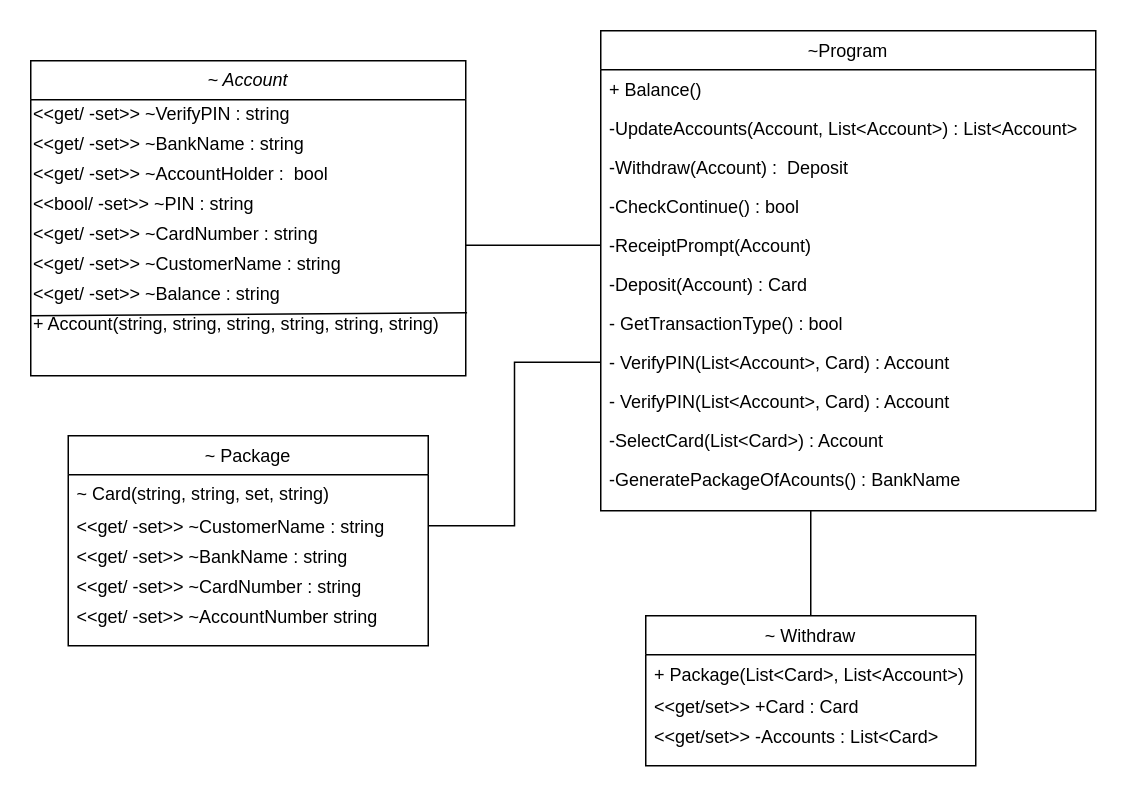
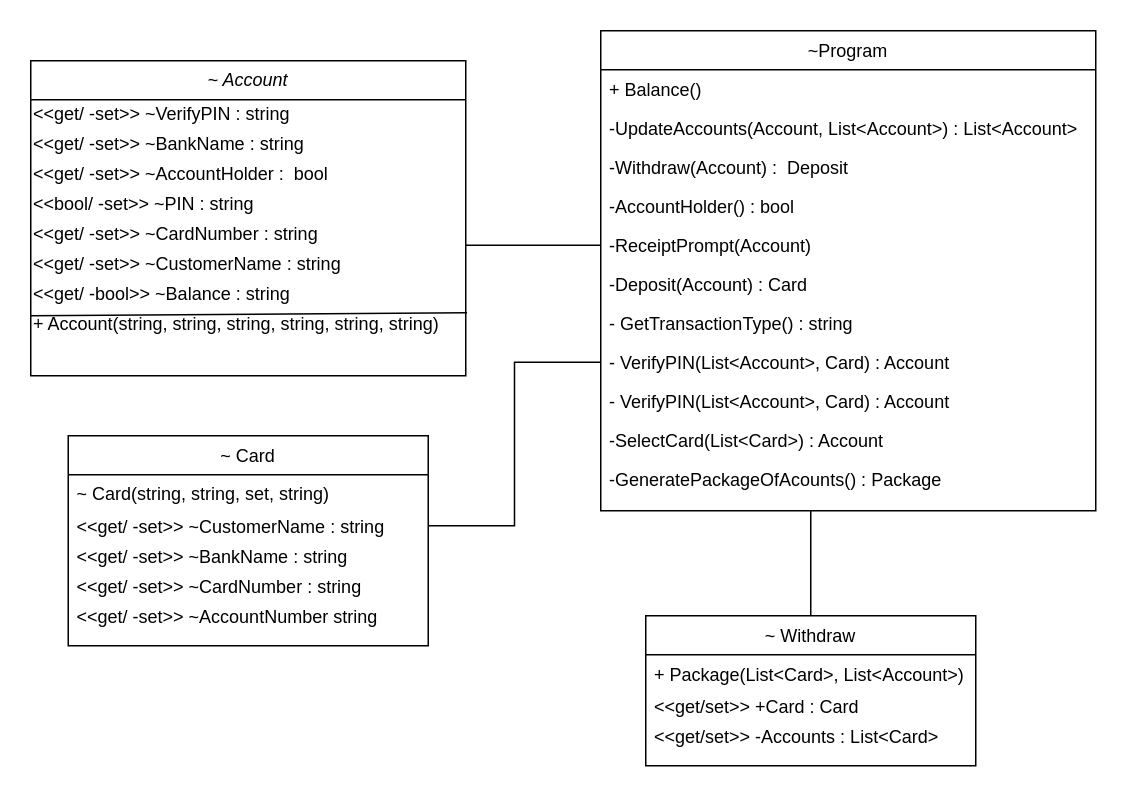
  <mxCell id="0" />
  <mxCell id="1" parent="0" />
  <mxCell id="2" value="~ Account" style="swimlane;fontStyle=2;align=center;verticalAlign=middle;childLayout=stackLayout;horizontal=1;startSize=26;horizontalStack=0;resizeParent=1;resizeLast=0;collapsible=1;marginBottom=0;rounded=0;shadow=0;strokeWidth=1;whiteSpace=wrap;" parent="1" vertex="1"><mxGeometry x="20" y="40" width="290" height="210" as="geometry"><mxRectangle x="230" y="140" width="160" height="26" as="alternateBounds" /></mxGeometry></mxCell>
  <mxCell id="3" value="&amp;lt;&amp;lt;get/ -set&amp;gt;&amp;gt; ~VerifyPIN : string" style="text;html=1;align=left;verticalAlign=middle;resizable=0;points=[];autosize=1;strokeColor=none;" vertex="1" parent="2"><mxGeometry y="26" width="290" height="20" as="geometry" /></mxCell>
  <mxCell id="4" value="&amp;lt;&amp;lt;get/ -set&amp;gt;&amp;gt; ~BankName : string" style="text;html=1;align=left;verticalAlign=middle;resizable=0;points=[];autosize=1;strokeColor=none;" vertex="1" parent="2"><mxGeometry y="46" width="290" height="20" as="geometry" /></mxCell>
  <mxCell id="5" value="&amp;lt;&amp;lt;get/ -set&amp;gt;&amp;gt; ~AccountHolder :&amp;nbsp; bool" style="text;html=1;align=left;verticalAlign=middle;resizable=0;points=[];autosize=1;strokeColor=none;" vertex="1" parent="2"><mxGeometry y="66" width="290" height="20" as="geometry" /></mxCell>
  <mxCell id="6" value="&amp;lt;&amp;lt;bool/ -set&amp;gt;&amp;gt; ~PIN : string" style="text;html=1;align=left;verticalAlign=middle;resizable=0;points=[];autosize=1;strokeColor=none;" vertex="1" parent="2"><mxGeometry y="86" width="290" height="20" as="geometry" /></mxCell>
  <mxCell id="7" value="&amp;lt;&amp;lt;get/ -set&amp;gt;&amp;gt; ~CardNumber : string" style="text;html=1;align=left;verticalAlign=middle;resizable=0;points=[];autosize=1;strokeColor=none;" vertex="1" parent="2"><mxGeometry y="106" width="290" height="20" as="geometry" /></mxCell>
  <mxCell id="8" value="&amp;lt;&amp;lt;get/ -set&amp;gt;&amp;gt; ~CustomerName : string" style="text;html=1;align=left;verticalAlign=middle;resizable=0;points=[];autosize=1;strokeColor=none;" vertex="1" parent="2"><mxGeometry y="126" width="290" height="20" as="geometry" /></mxCell>
- <mxCell id="9" value="&amp;lt;&amp;lt;get/ -set&amp;gt;&amp;gt; ~Balance : string" style="text;html=1;align=left;verticalAlign=middle;resizable=0;points=[];autosize=1;strokeColor=none;" vertex="1" parent="2"><mxGeometry y="146" width="290" height="20" as="geometry" /></mxCell>
+ <mxCell id="9" value="&amp;lt;&amp;lt;get/ -bool&amp;gt;&amp;gt; ~Balance : string" style="text;html=1;align=left;verticalAlign=middle;resizable=0;points=[];autosize=1;strokeColor=none;" vertex="1" parent="2"><mxGeometry y="146" width="290" height="20" as="geometry" /></mxCell>
  <mxCell id="10" value="" style="endArrow=none;html=1;strokeColor=#000000;entryX=1.003;entryY=1.1;entryDx=0;entryDy=0;entryPerimeter=0;" edge="1" parent="2" target="9"><mxGeometry width="50" height="50" relative="1" as="geometry"><mxPoint y="170" as="sourcePoint" /><mxPoint x="150" y="146" as="targetPoint" /></mxGeometry></mxCell>
  <mxCell id="11" value="+ Account(string, string, string, string, string, string)" style="text;html=1;align=left;verticalAlign=middle;resizable=0;points=[];autosize=1;strokeColor=none;" vertex="1" parent="2"><mxGeometry y="166" width="290" height="20" as="geometry" /></mxCell>
- <mxCell id="12" value="~ Package" style="swimlane;fontStyle=0;align=center;verticalAlign=top;childLayout=stackLayout;horizontal=1;startSize=26;horizontalStack=0;resizeParent=1;resizeLast=0;collapsible=1;marginBottom=0;rounded=0;shadow=0;strokeWidth=1;" parent="1" vertex="1"><mxGeometry x="45" y="290" width="240" height="140" as="geometry"><mxRectangle x="130" y="380" width="160" height="26" as="alternateBounds" /></mxGeometry></mxCell>
+ <mxCell id="12" value="~ Card" style="swimlane;fontStyle=0;align=center;verticalAlign=top;childLayout=stackLayout;horizontal=1;startSize=26;horizontalStack=0;resizeParent=1;resizeLast=0;collapsible=1;marginBottom=0;rounded=0;shadow=0;strokeWidth=1;" parent="1" vertex="1"><mxGeometry x="45" y="290" width="240" height="140" as="geometry"><mxRectangle x="130" y="380" width="160" height="26" as="alternateBounds" /></mxGeometry></mxCell>
  <mxCell id="13" value="~ Card(string, string, set, string)" style="text;align=left;verticalAlign=middle;spacingLeft=4;spacingRight=4;overflow=hidden;rotatable=0;points=[[0,0.5],[1,0.5]];portConstraint=eastwest;" parent="12" vertex="1"><mxGeometry y="26" width="240" height="24" as="geometry" /></mxCell>
  <mxCell id="14" value="&lt;&lt;get/ -set&gt;&gt; ~CustomerName : string" style="text;align=left;verticalAlign=middle;spacingLeft=4;spacingRight=4;overflow=hidden;rotatable=0;points=[[0,0.5],[1,0.5]];portConstraint=eastwest;rounded=0;shadow=0;html=0;" parent="12" vertex="1"><mxGeometry y="50" width="240" height="20" as="geometry" /></mxCell>
  <mxCell id="15" value="&lt;&lt;get/ -set&gt;&gt; ~BankName : string" style="text;align=left;verticalAlign=middle;spacingLeft=4;spacingRight=4;overflow=hidden;rotatable=0;points=[[0,0.5],[1,0.5]];portConstraint=eastwest;rounded=0;shadow=0;html=0;" vertex="1" parent="12"><mxGeometry y="70" width="240" height="20" as="geometry" /></mxCell>
  <mxCell id="16" value="&lt;&lt;get/ -set&gt;&gt; ~CardNumber : string" style="text;align=left;verticalAlign=middle;spacingLeft=4;spacingRight=4;overflow=hidden;rotatable=0;points=[[0,0.5],[1,0.5]];portConstraint=eastwest;rounded=0;shadow=0;html=0;" vertex="1" parent="12"><mxGeometry y="90" width="240" height="20" as="geometry" /></mxCell>
  <mxCell id="17" value="&lt;&lt;get/ -set&gt;&gt; ~AccountNumber string" style="text;align=left;verticalAlign=middle;spacingLeft=4;spacingRight=4;overflow=hidden;rotatable=0;points=[[0,0.5],[1,0.5]];portConstraint=eastwest;rounded=0;shadow=0;html=0;" vertex="1" parent="12"><mxGeometry y="110" width="240" height="20" as="geometry" /></mxCell>
  <mxCell id="18" style="edgeStyle=orthogonalEdgeStyle;rounded=0;orthogonalLoop=1;jettySize=auto;html=1;exitX=0.5;exitY=0;exitDx=0;exitDy=0;endArrow=none;endFill=0;" edge="1" parent="1" source="19"><mxGeometry relative="1" as="geometry"><mxPoint x="540" y="340" as="targetPoint" /></mxGeometry></mxCell>
  <mxCell id="19" value="~ Withdraw" style="swimlane;fontStyle=0;align=center;verticalAlign=middle;childLayout=stackLayout;horizontal=1;startSize=26;horizontalStack=0;resizeParent=1;resizeLast=0;collapsible=1;marginBottom=0;rounded=0;shadow=0;strokeWidth=1;" parent="1" vertex="1"><mxGeometry x="430" y="410" width="220" height="100" as="geometry"><mxRectangle x="550" y="140" width="160" height="26" as="alternateBounds" /></mxGeometry></mxCell>
  <mxCell id="20" value="+ Package(List&lt;Card&gt;, List&lt;Account&gt;)" style="text;align=left;verticalAlign=top;spacingLeft=4;spacingRight=4;overflow=hidden;rotatable=0;points=[[0,0.5],[1,0.5]];portConstraint=eastwest;" parent="19" vertex="1"><mxGeometry y="26" width="220" height="24" as="geometry" /></mxCell>
  <mxCell id="21" value="&lt;&lt;get/set&gt;&gt; +Card : Card" style="text;align=left;verticalAlign=middle;spacingLeft=4;spacingRight=4;overflow=hidden;rotatable=0;points=[[0,0.5],[1,0.5]];portConstraint=eastwest;rounded=0;shadow=0;html=0;" parent="19" vertex="1"><mxGeometry y="50" width="220" height="20" as="geometry" /></mxCell>
  <mxCell id="22" value="&lt;&lt;get/set&gt;&gt; -Accounts : List&lt;Card&gt;" style="text;align=left;verticalAlign=middle;spacingLeft=4;spacingRight=4;overflow=hidden;rotatable=0;points=[[0,0.5],[1,0.5]];portConstraint=eastwest;rounded=0;shadow=0;html=0;" parent="19" vertex="1"><mxGeometry y="70" width="220" height="20" as="geometry" /></mxCell>
  <mxCell id="23" value="~Program" style="swimlane;fontStyle=0;align=center;verticalAlign=middle;childLayout=stackLayout;horizontal=1;startSize=26;horizontalStack=0;resizeParent=1;resizeLast=0;collapsible=1;marginBottom=0;rounded=0;shadow=0;strokeWidth=1;" vertex="1" parent="1"><mxGeometry x="400" y="20" width="330" height="320" as="geometry"><mxRectangle x="550" y="140" width="160" height="26" as="alternateBounds" /></mxGeometry></mxCell>
  <mxCell id="24" value="+ Balance()" style="text;align=left;verticalAlign=top;spacingLeft=4;spacingRight=4;overflow=hidden;rotatable=0;points=[[0,0.5],[1,0.5]];portConstraint=eastwest;" vertex="1" parent="23"><mxGeometry y="26" width="330" height="26" as="geometry" /></mxCell>
  <mxCell id="25" value="-UpdateAccounts(Account, List&lt;Account&gt;) : List&lt;Account&gt;" style="text;align=left;verticalAlign=top;spacingLeft=4;spacingRight=4;overflow=hidden;rotatable=0;points=[[0,0.5],[1,0.5]];portConstraint=eastwest;rounded=0;shadow=0;html=0;" vertex="1" parent="23"><mxGeometry y="52" width="330" height="26" as="geometry" /></mxCell>
  <mxCell id="26" value="-Withdraw(Account) :  Deposit" style="text;align=left;verticalAlign=top;spacingLeft=4;spacingRight=4;overflow=hidden;rotatable=0;points=[[0,0.5],[1,0.5]];portConstraint=eastwest;rounded=0;shadow=0;html=0;" vertex="1" parent="23"><mxGeometry y="78" width="330" height="26" as="geometry" /></mxCell>
- <mxCell id="27" value="-CheckContinue() : bool" style="text;align=left;verticalAlign=top;spacingLeft=4;spacingRight=4;overflow=hidden;rotatable=0;points=[[0,0.5],[1,0.5]];portConstraint=eastwest;rounded=0;shadow=0;html=0;" vertex="1" parent="23"><mxGeometry y="104" width="330" height="26" as="geometry" /></mxCell>
+ <mxCell id="27" value="-AccountHolder() : bool" style="text;align=left;verticalAlign=top;spacingLeft=4;spacingRight=4;overflow=hidden;rotatable=0;points=[[0,0.5],[1,0.5]];portConstraint=eastwest;rounded=0;shadow=0;html=0;" vertex="1" parent="23"><mxGeometry y="104" width="330" height="26" as="geometry" /></mxCell>
  <mxCell id="28" value="-ReceiptPrompt(Account)" style="text;align=left;verticalAlign=top;spacingLeft=4;spacingRight=4;overflow=hidden;rotatable=0;points=[[0,0.5],[1,0.5]];portConstraint=eastwest;rounded=0;shadow=0;html=0;" vertex="1" parent="23"><mxGeometry y="130" width="330" height="26" as="geometry" /></mxCell>
  <mxCell id="29" value="-Deposit(Account) : Card" style="text;align=left;verticalAlign=top;spacingLeft=4;spacingRight=4;overflow=hidden;rotatable=0;points=[[0,0.5],[1,0.5]];portConstraint=eastwest;rounded=0;shadow=0;html=0;" vertex="1" parent="23"><mxGeometry y="156" width="330" height="26" as="geometry" /></mxCell>
- <mxCell id="30" value="- GetTransactionType() : bool" style="text;align=left;verticalAlign=top;spacingLeft=4;spacingRight=4;overflow=hidden;rotatable=0;points=[[0,0.5],[1,0.5]];portConstraint=eastwest;rounded=0;shadow=0;html=0;" vertex="1" parent="23"><mxGeometry y="182" width="330" height="26" as="geometry" /></mxCell>
+ <mxCell id="30" value="- GetTransactionType() : string" style="text;align=left;verticalAlign=top;spacingLeft=4;spacingRight=4;overflow=hidden;rotatable=0;points=[[0,0.5],[1,0.5]];portConstraint=eastwest;rounded=0;shadow=0;html=0;" vertex="1" parent="23"><mxGeometry y="182" width="330" height="26" as="geometry" /></mxCell>
  <mxCell id="31" value="- VerifyPIN(List&lt;Account&gt;, Card) : Account" style="text;align=left;verticalAlign=top;spacingLeft=4;spacingRight=4;overflow=hidden;rotatable=0;points=[[0,0.5],[1,0.5]];portConstraint=eastwest;rounded=0;shadow=0;html=0;" vertex="1" parent="23"><mxGeometry y="208" width="330" height="26" as="geometry" /></mxCell>
  <mxCell id="32" value="- VerifyPIN(List&lt;Account&gt;, Card) : Account" style="text;align=left;verticalAlign=top;spacingLeft=4;spacingRight=4;overflow=hidden;rotatable=0;points=[[0,0.5],[1,0.5]];portConstraint=eastwest;rounded=0;shadow=0;html=0;" vertex="1" parent="23"><mxGeometry y="234" width="330" height="26" as="geometry" /></mxCell>
  <mxCell id="33" value="-SelectCard(List&lt;Card&gt;) : Account" style="text;align=left;verticalAlign=top;spacingLeft=4;spacingRight=4;overflow=hidden;rotatable=0;points=[[0,0.5],[1,0.5]];portConstraint=eastwest;rounded=0;shadow=0;html=0;" vertex="1" parent="23"><mxGeometry y="260" width="330" height="26" as="geometry" /></mxCell>
- <mxCell id="34" value="-GeneratePackageOfAcounts() : BankName" style="text;align=left;verticalAlign=top;spacingLeft=4;spacingRight=4;overflow=hidden;rotatable=0;points=[[0,0.5],[1,0.5]];portConstraint=eastwest;rounded=0;shadow=0;html=0;" vertex="1" parent="23"><mxGeometry y="286" width="330" height="26" as="geometry" /></mxCell>
+ <mxCell id="34" value="-GeneratePackageOfAcounts() : Package" style="text;align=left;verticalAlign=top;spacingLeft=4;spacingRight=4;overflow=hidden;rotatable=0;points=[[0,0.5],[1,0.5]];portConstraint=eastwest;rounded=0;shadow=0;html=0;" vertex="1" parent="23"><mxGeometry y="286" width="330" height="26" as="geometry" /></mxCell>
  <mxCell id="35" style="edgeStyle=orthogonalEdgeStyle;rounded=0;orthogonalLoop=1;jettySize=auto;html=1;exitX=0;exitY=0.5;exitDx=0;exitDy=0;endArrow=none;endFill=0;strokeColor=#000000;" edge="1" parent="1" source="28"><mxGeometry relative="1" as="geometry"><mxPoint x="310" y="163" as="targetPoint" /></mxGeometry></mxCell>
  <mxCell id="36" style="edgeStyle=orthogonalEdgeStyle;rounded=0;orthogonalLoop=1;jettySize=auto;html=1;exitX=1;exitY=0.5;exitDx=0;exitDy=0;entryX=0;entryY=0.5;entryDx=0;entryDy=0;endArrow=none;endFill=0;strokeColor=#000000;" edge="1" parent="1" source="14" target="31"><mxGeometry relative="1" as="geometry" /></mxCell>
